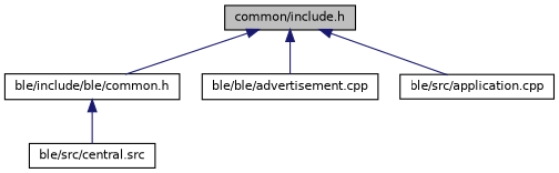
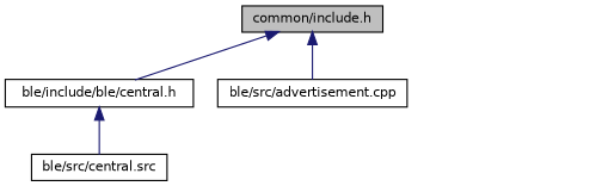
  digraph {
    node [color=black fillcolor=white fontname=Helvetica fontsize=10 shape=record style=filled]
    edge [color=midnightblue dir=back fontname=Helvetica fontsize=10 labelfontname=Helvetica labelfontsize=10 style=solid]
    n1 [fillcolor=grey75 fontcolor=black height=0.2 label="common/include.h" width=0.4]
-   n2 [height=0.2 label="ble/include/ble/common.h" width=0.4]
-   n3 [height=0.2 label="ble/ble/advertisement.cpp" width=0.4]
-   n4 [height=0.2 label="ble/src/application.cpp" width=0.4]
+   n2 [height=0.2 label="ble/include/ble/central.h" width=0.4]
+   n3 [height=0.2 label="ble/src/advertisement.cpp" width=0.4]
    n5 [height=0.2 label="ble/src/central.src" width=0.4]
    n1 -> n2
    n1 -> n3
-   n1 -> n4
    n2 -> n5
  }
